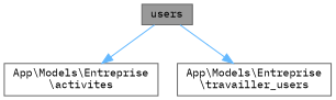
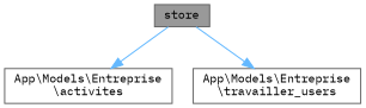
  digraph {
    rankdir=TB
    fontname="IBM Plex Mono"
    node [color=grey40 fillcolor=white fontname="IBM Plex Mono" fontsize=10 shape=box style=filled]
    edge [color=steelblue1 fontname="IBM Plex Mono" fontsize=10 labelfontname=Helvetica labelfontsize=10 style=solid]
-   n1 [color=gray40 fillcolor=grey60 fontcolor=black height=0.2 label=users width=0.4]
+   n1 [color=gray40 fillcolor=grey60 fontcolor=black height=0.2 label=store width=0.4]
    n2 [height=0.2 label="App\\Models\\Entreprise\l\\activites" width=0.4]
    n3 [height=0.2 label="App\\Models\\Entreprise\l\\travailler_users" width=0.4]
    n1 -> n2
    n1 -> n3
  }
